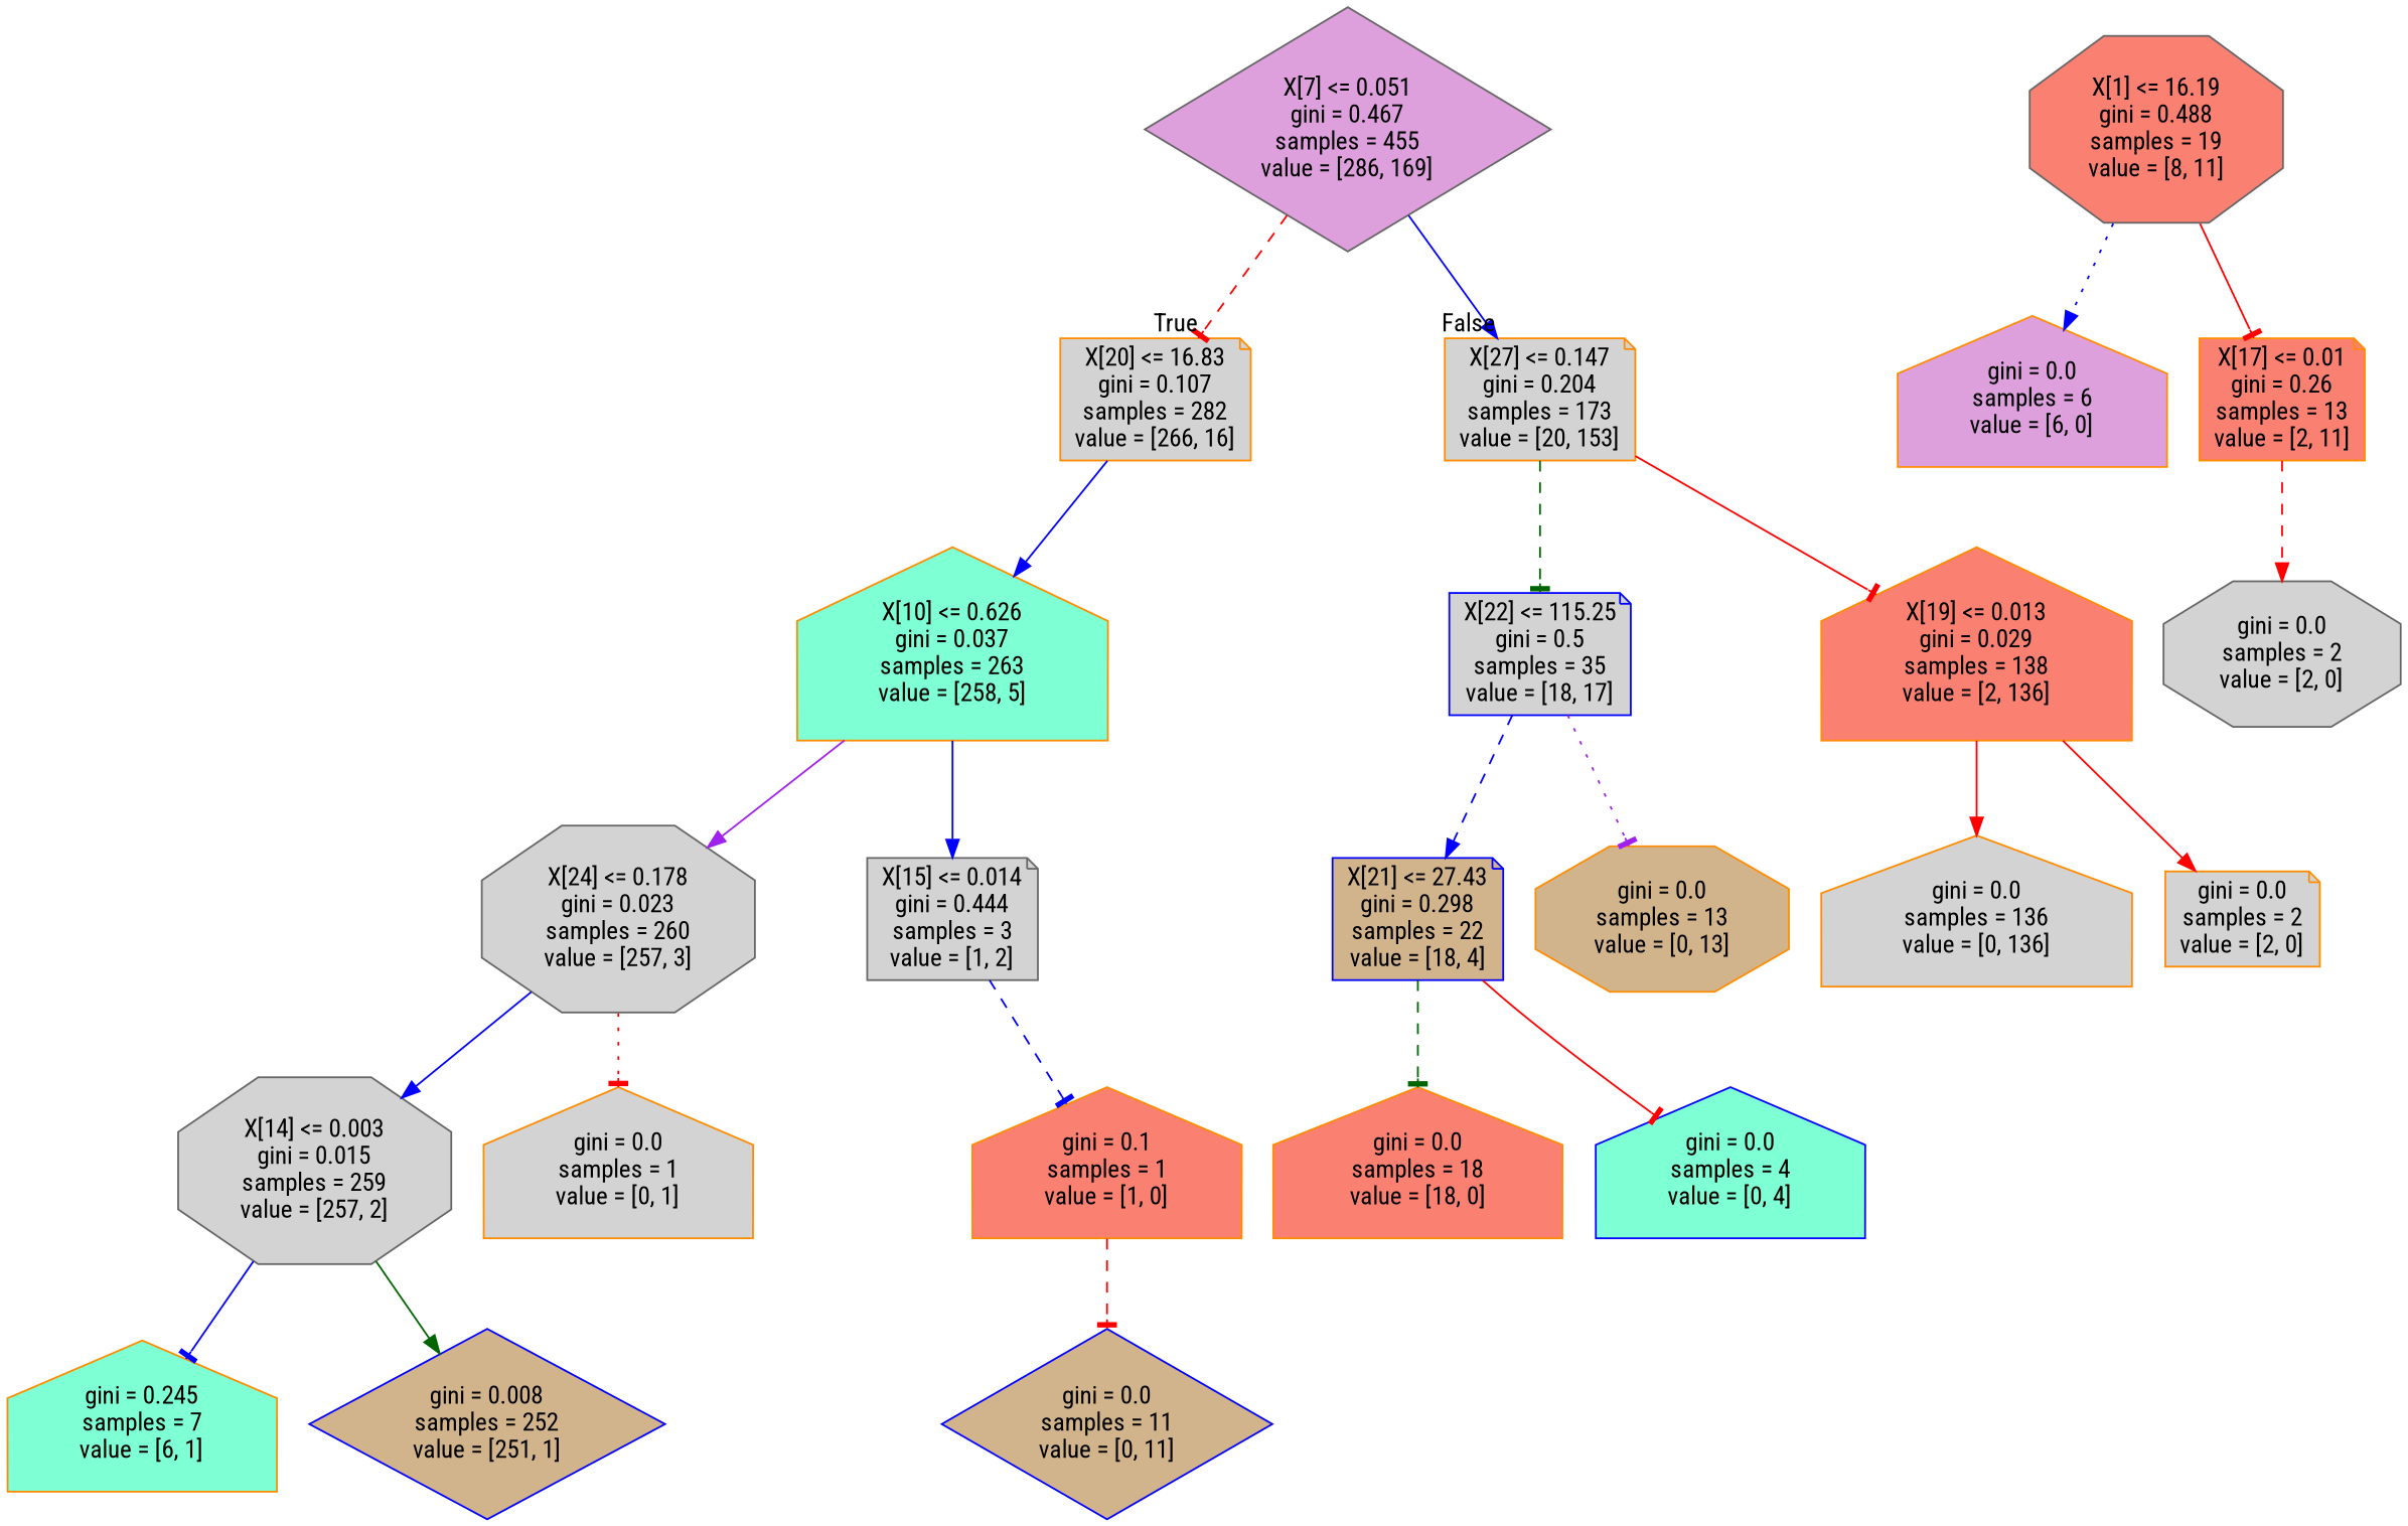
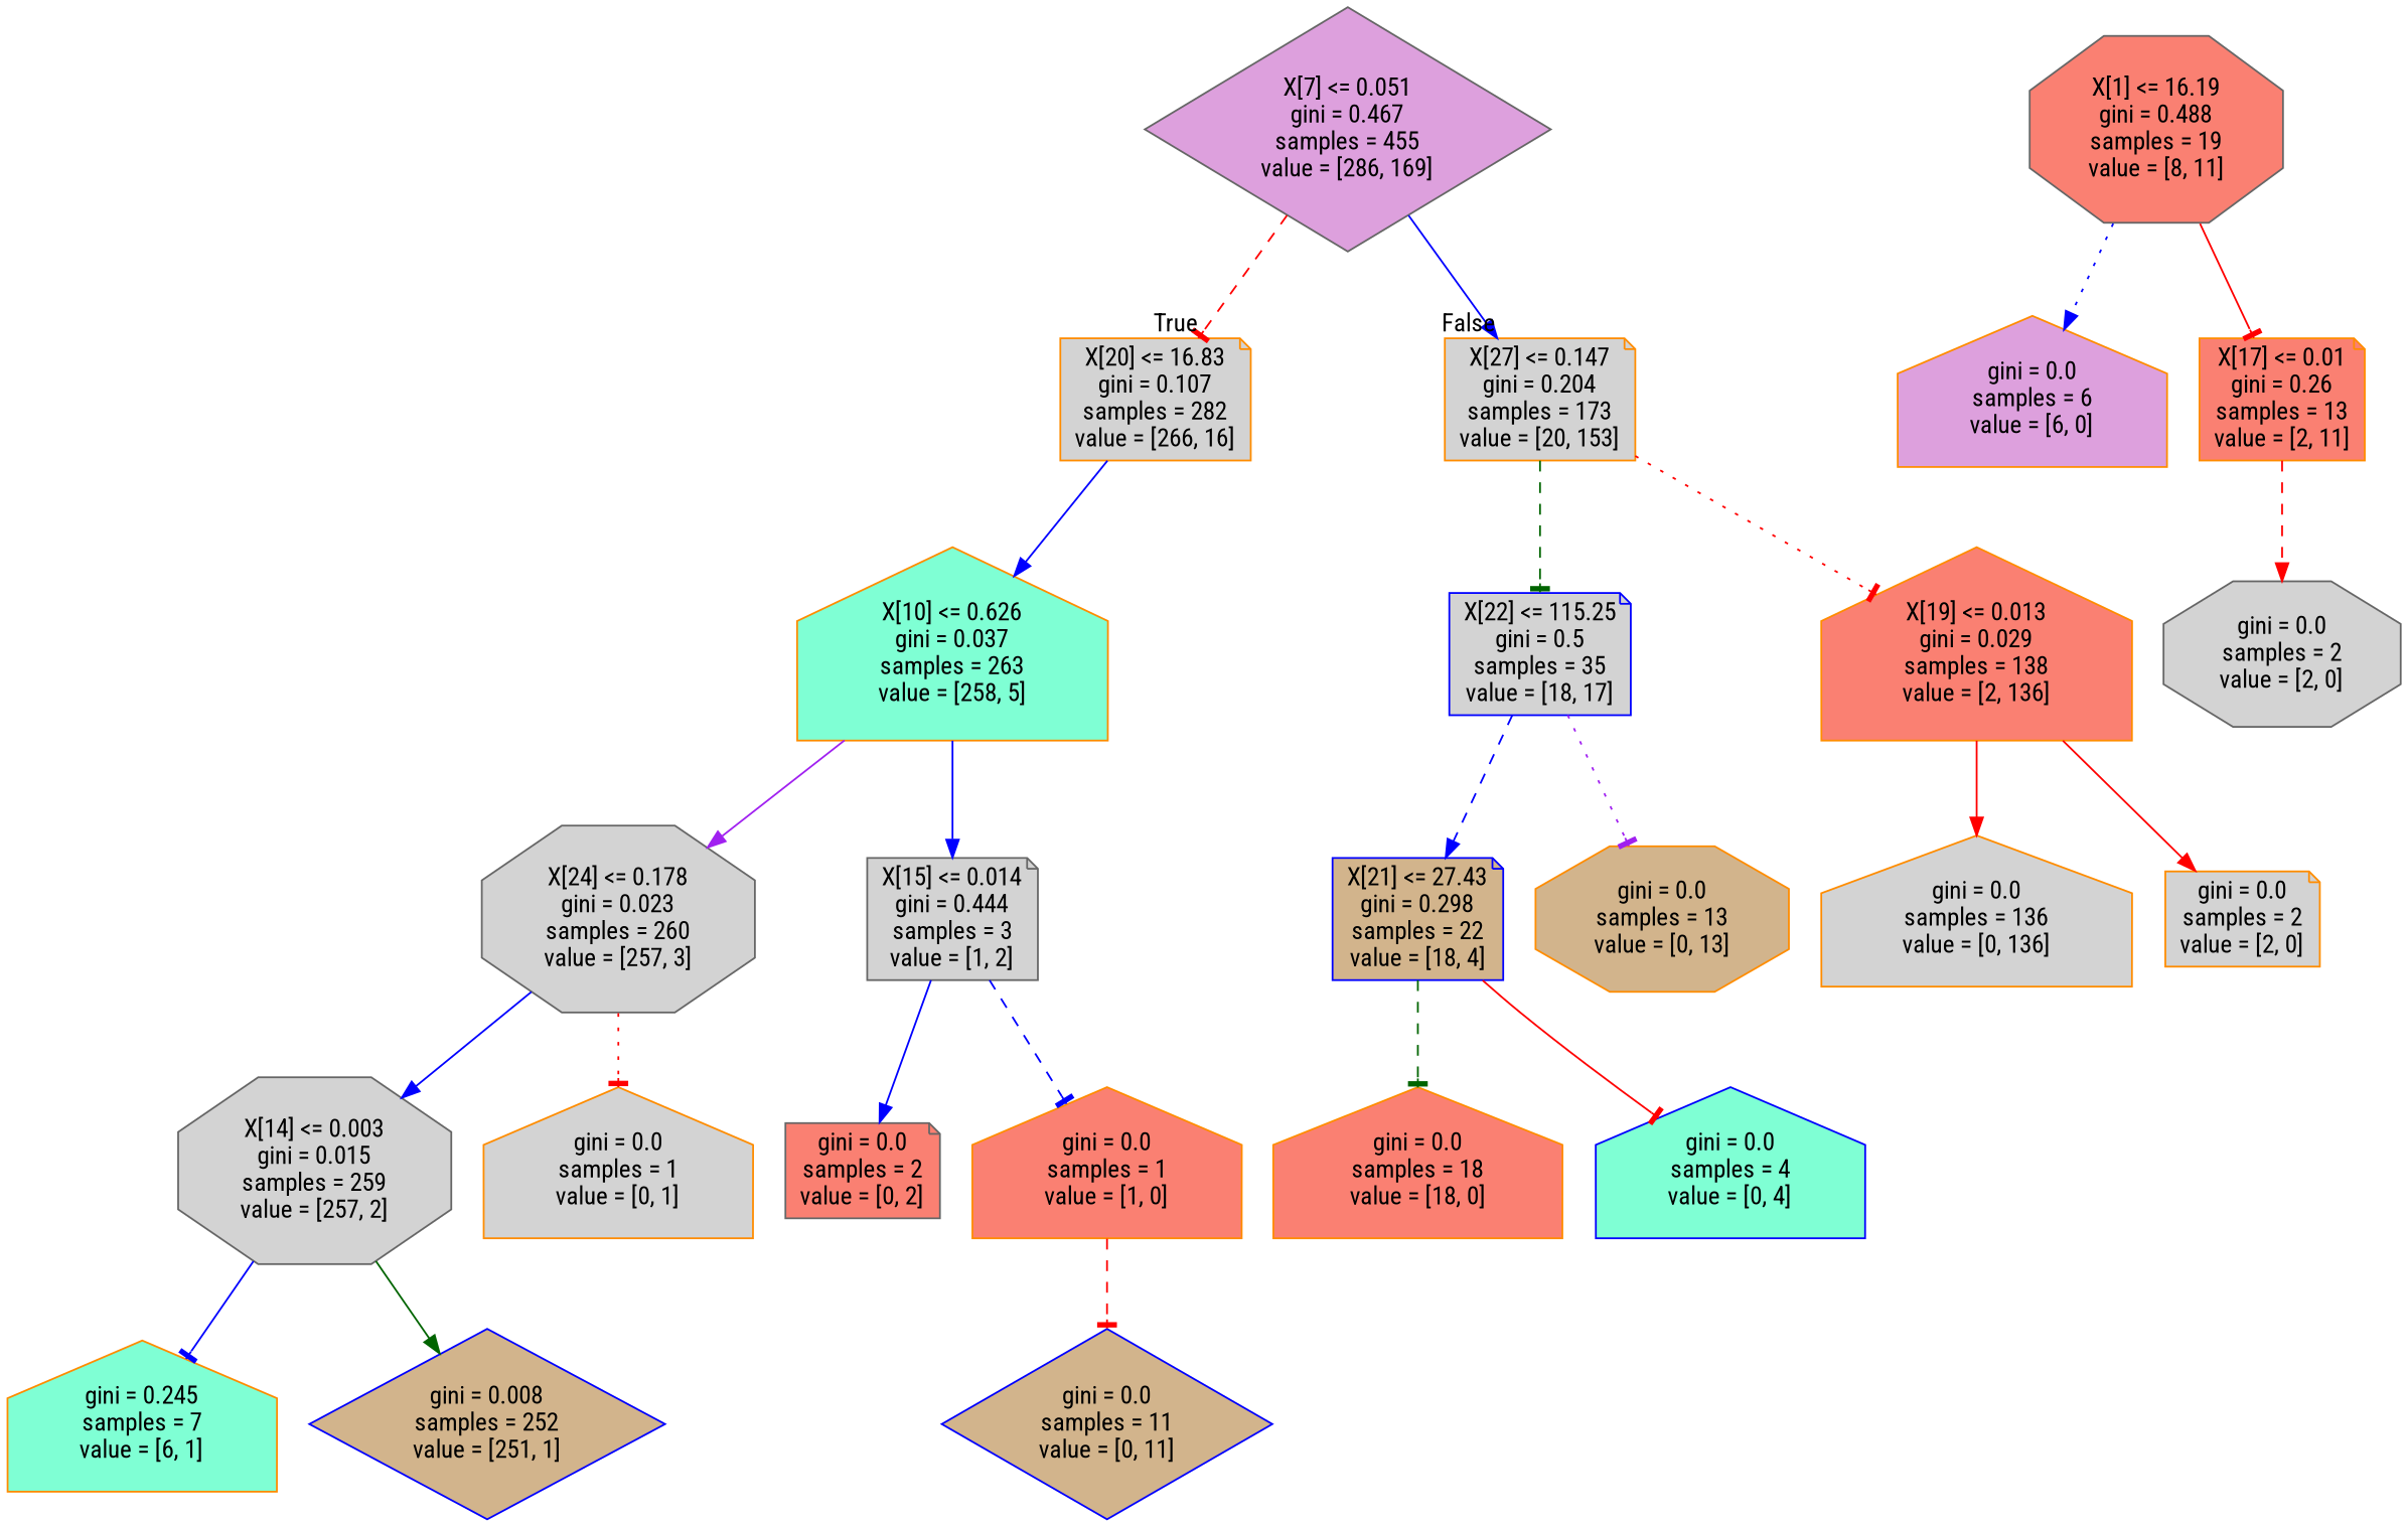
  digraph {
    fontname="Roboto Condensed"
    node [color=darkorange fillcolor=lightgrey fontname="Roboto Condensed" shape=house style=filled]
    edge [arrowhead=normal color=red fontname="Roboto Condensed" style=solid]
    n1 [color=gray40 fillcolor=plum label="X[7] <= 0.051\ngini = 0.467\nsamples = 455\nvalue = [286, 169]" shape=diamond]
    n2 [label="X[20] <= 16.83\ngini = 0.107\nsamples = 282\nvalue = [266, 16]" shape=note]
    n3 [label="X[27] <= 0.147\ngini = 0.204\nsamples = 173\nvalue = [20, 153]" shape=note]
    n4 [fillcolor=aquamarine label="X[10] <= 0.626\ngini = 0.037\nsamples = 263\nvalue = [258, 5]"]
    n5 [color=blue label="X[22] <= 115.25\ngini = 0.5\nsamples = 35\nvalue = [18, 17]" shape=note]
    n6 [fillcolor=salmon label="X[19] <= 0.013\ngini = 0.029\nsamples = 138\nvalue = [2, 136]"]
    n7 [color=gray40 label="X[24] <= 0.178\ngini = 0.023\nsamples = 260\nvalue = [257, 3]" shape=octagon]
    n8 [color=gray40 label="X[15] <= 0.014\ngini = 0.444\nsamples = 3\nvalue = [1, 2]" shape=note]
    n9 [color=gray40 fillcolor=salmon label="X[1] <= 16.19\ngini = 0.488\nsamples = 19\nvalue = [8, 11]" shape=octagon]
    n10 [fillcolor=plum label="gini = 0.0\nsamples = 6\nvalue = [6, 0]"]
    n11 [fillcolor=salmon label="X[17] <= 0.01\ngini = 0.26\nsamples = 13\nvalue = [2, 11]" shape=note]
    n12 [color=gray40 label="X[14] <= 0.003\ngini = 0.015\nsamples = 259\nvalue = [257, 2]" shape=octagon]
    n13 [label="gini = 0.0\nsamples = 1\nvalue = [0, 1]"]
-   n15 [fillcolor=salmon label="gini = 0.1\nsamples = 1\nvalue = [1, 0]"]
+   n14 [color=gray40 fillcolor=salmon label="gini = 0.0\nsamples = 2\nvalue = [0, 2]" shape=note]
+   n15 [fillcolor=salmon label="gini = 0.0\nsamples = 1\nvalue = [1, 0]"]
    n16 [fillcolor=aquamarine label="gini = 0.245\nsamples = 7\nvalue = [6, 1]"]
    n17 [color=blue fillcolor=tan label="gini = 0.008\nsamples = 252\nvalue = [251, 1]" shape=diamond]
    n18 [color=blue fillcolor=tan label="gini = 0.0\nsamples = 11\nvalue = [0, 11]" shape=diamond]
    n19 [color=gray40 label="gini = 0.0\nsamples = 2\nvalue = [2, 0]" shape=octagon]
    n20 [color=blue fillcolor=tan label="X[21] <= 27.43\ngini = 0.298\nsamples = 22\nvalue = [18, 4]" shape=note]
    n21 [fillcolor=tan label="gini = 0.0\nsamples = 13\nvalue = [0, 13]" shape=octagon]
    n22 [label="gini = 0.0\nsamples = 136\nvalue = [0, 136]"]
    n23 [label="gini = 0.0\nsamples = 2\nvalue = [2, 0]" shape=note]
    n24 [fillcolor=salmon label="gini = 0.0\nsamples = 18\nvalue = [18, 0]"]
    n25 [color=blue fillcolor=aquamarine label="gini = 0.0\nsamples = 4\nvalue = [0, 4]"]
    n1 -> n2 [arrowhead=tee headlabel=True labelangle=45 labeldistance=2.5 style=dashed]
    n1 -> n3 [color=blue headlabel=False labelangle=-45 labeldistance=2.5]
    n2 -> n4 [color=blue]
    n3 -> n5 [arrowhead=tee color=darkgreen style=dashed]
-   n3 -> n6 [arrowhead=tee]
+   n3 -> n6 [arrowhead=tee style=dotted]
    n4 -> n7 [color=purple]
    n4 -> n8 [color=blue]
    n5 -> n20 [color=blue style=dashed]
    n5 -> n21 [arrowhead=tee color=purple style=dotted]
    n6 -> n22
    n6 -> n23
    n7 -> n12 [color=blue]
    n7 -> n13 [arrowhead=tee style=dotted]
+   n8 -> n14 [color=blue]
    n8 -> n15 [arrowhead=tee color=blue style=dashed]
    n9 -> n10 [color=blue style=dotted]
    n9 -> n11 [arrowhead=tee]
    n11 -> n19 [style=dashed]
    n12 -> n16 [arrowhead=tee color=blue]
    n12 -> n17 [color=darkgreen]
    n15 -> n18 [arrowhead=tee style=dashed]
    n20 -> n24 [arrowhead=tee color=darkgreen style=dashed]
    n20 -> n25 [arrowhead=tee]
  }
